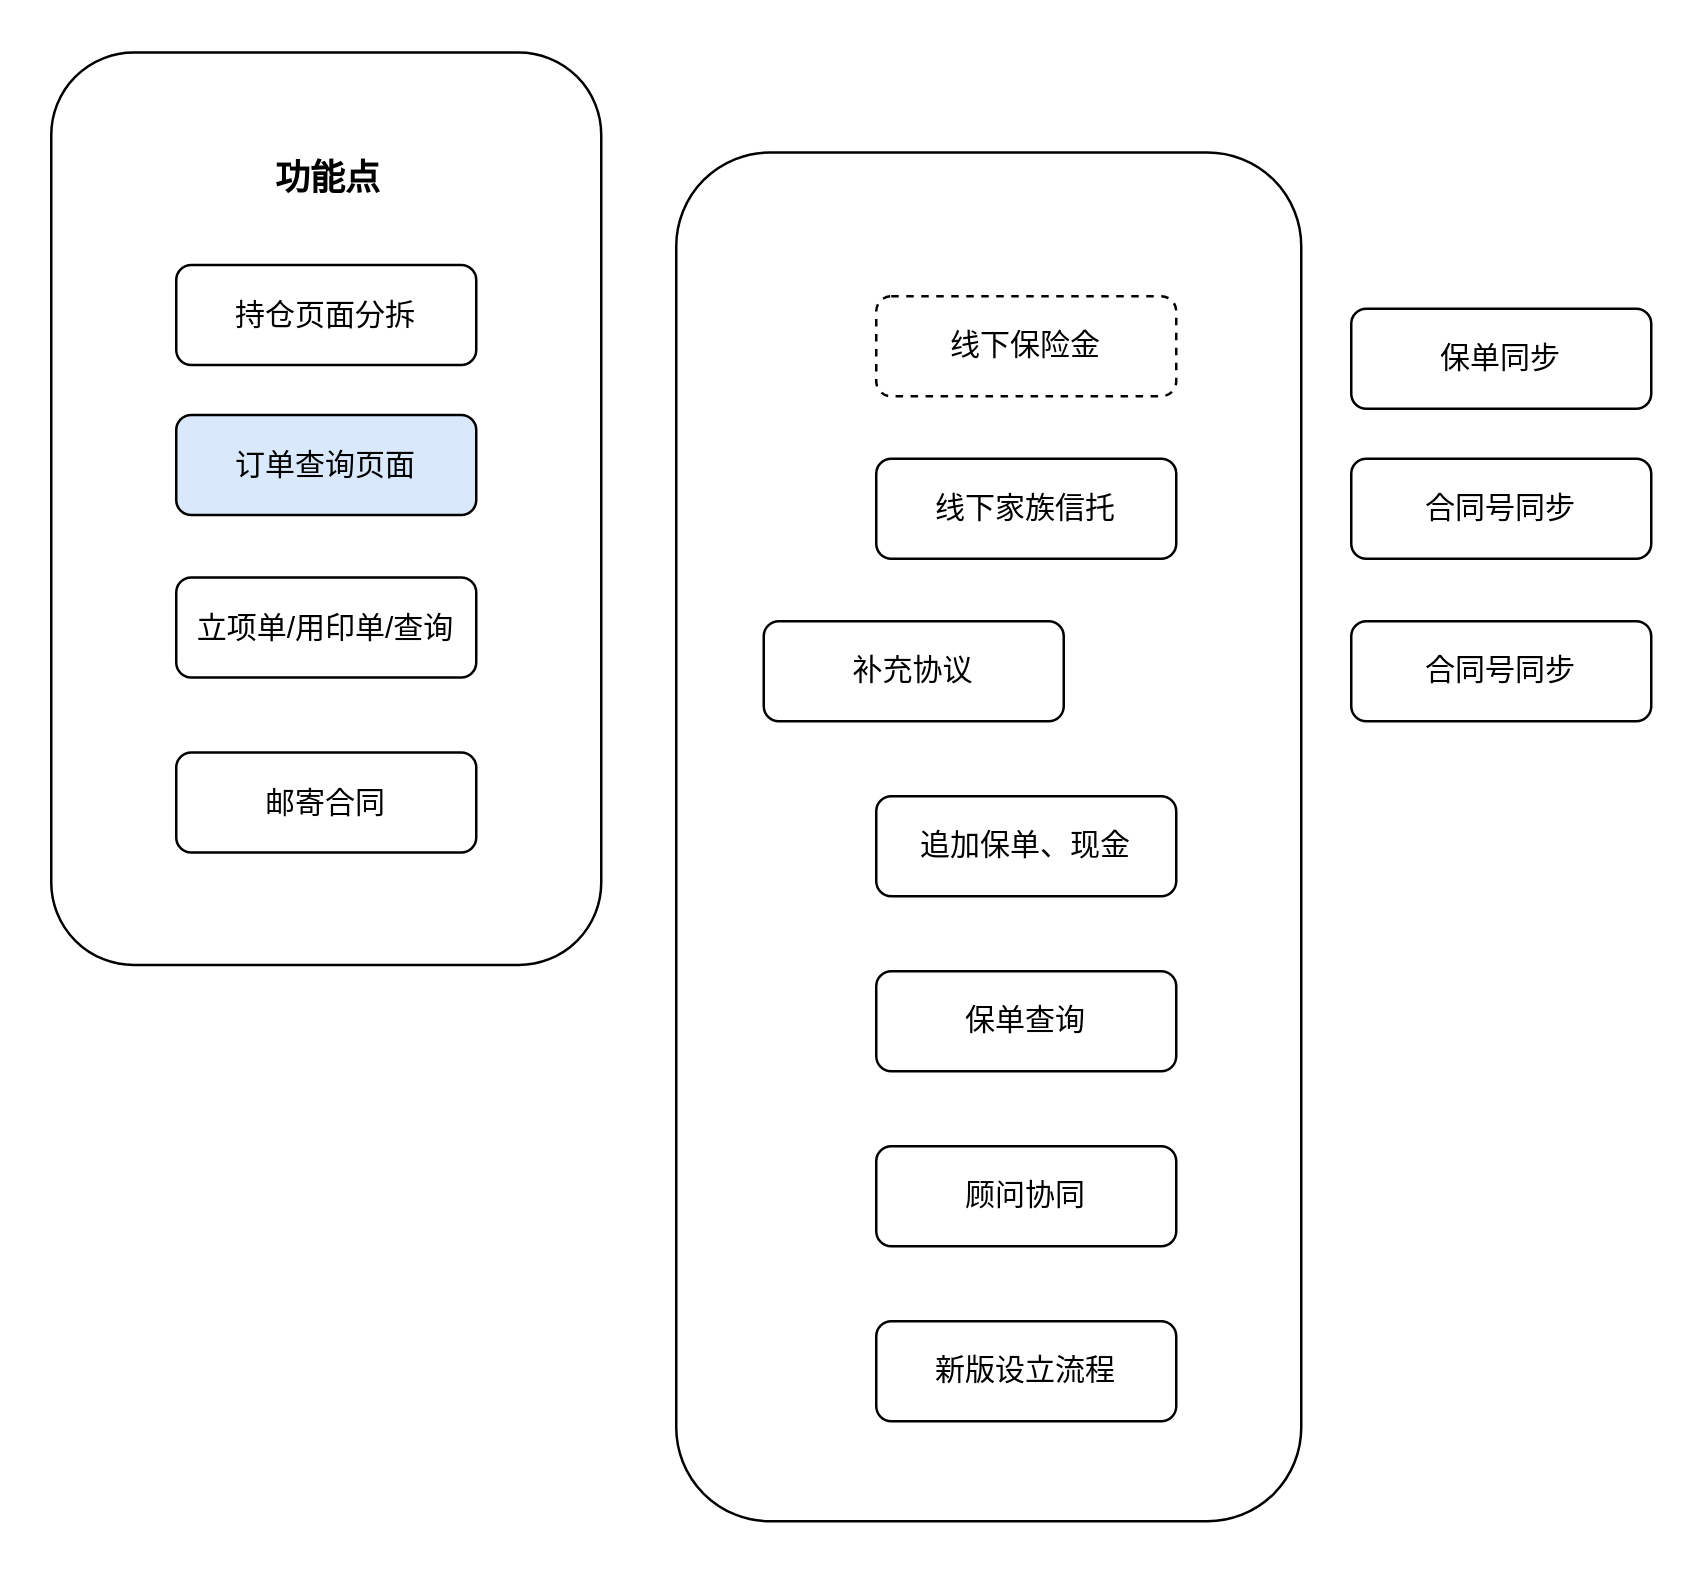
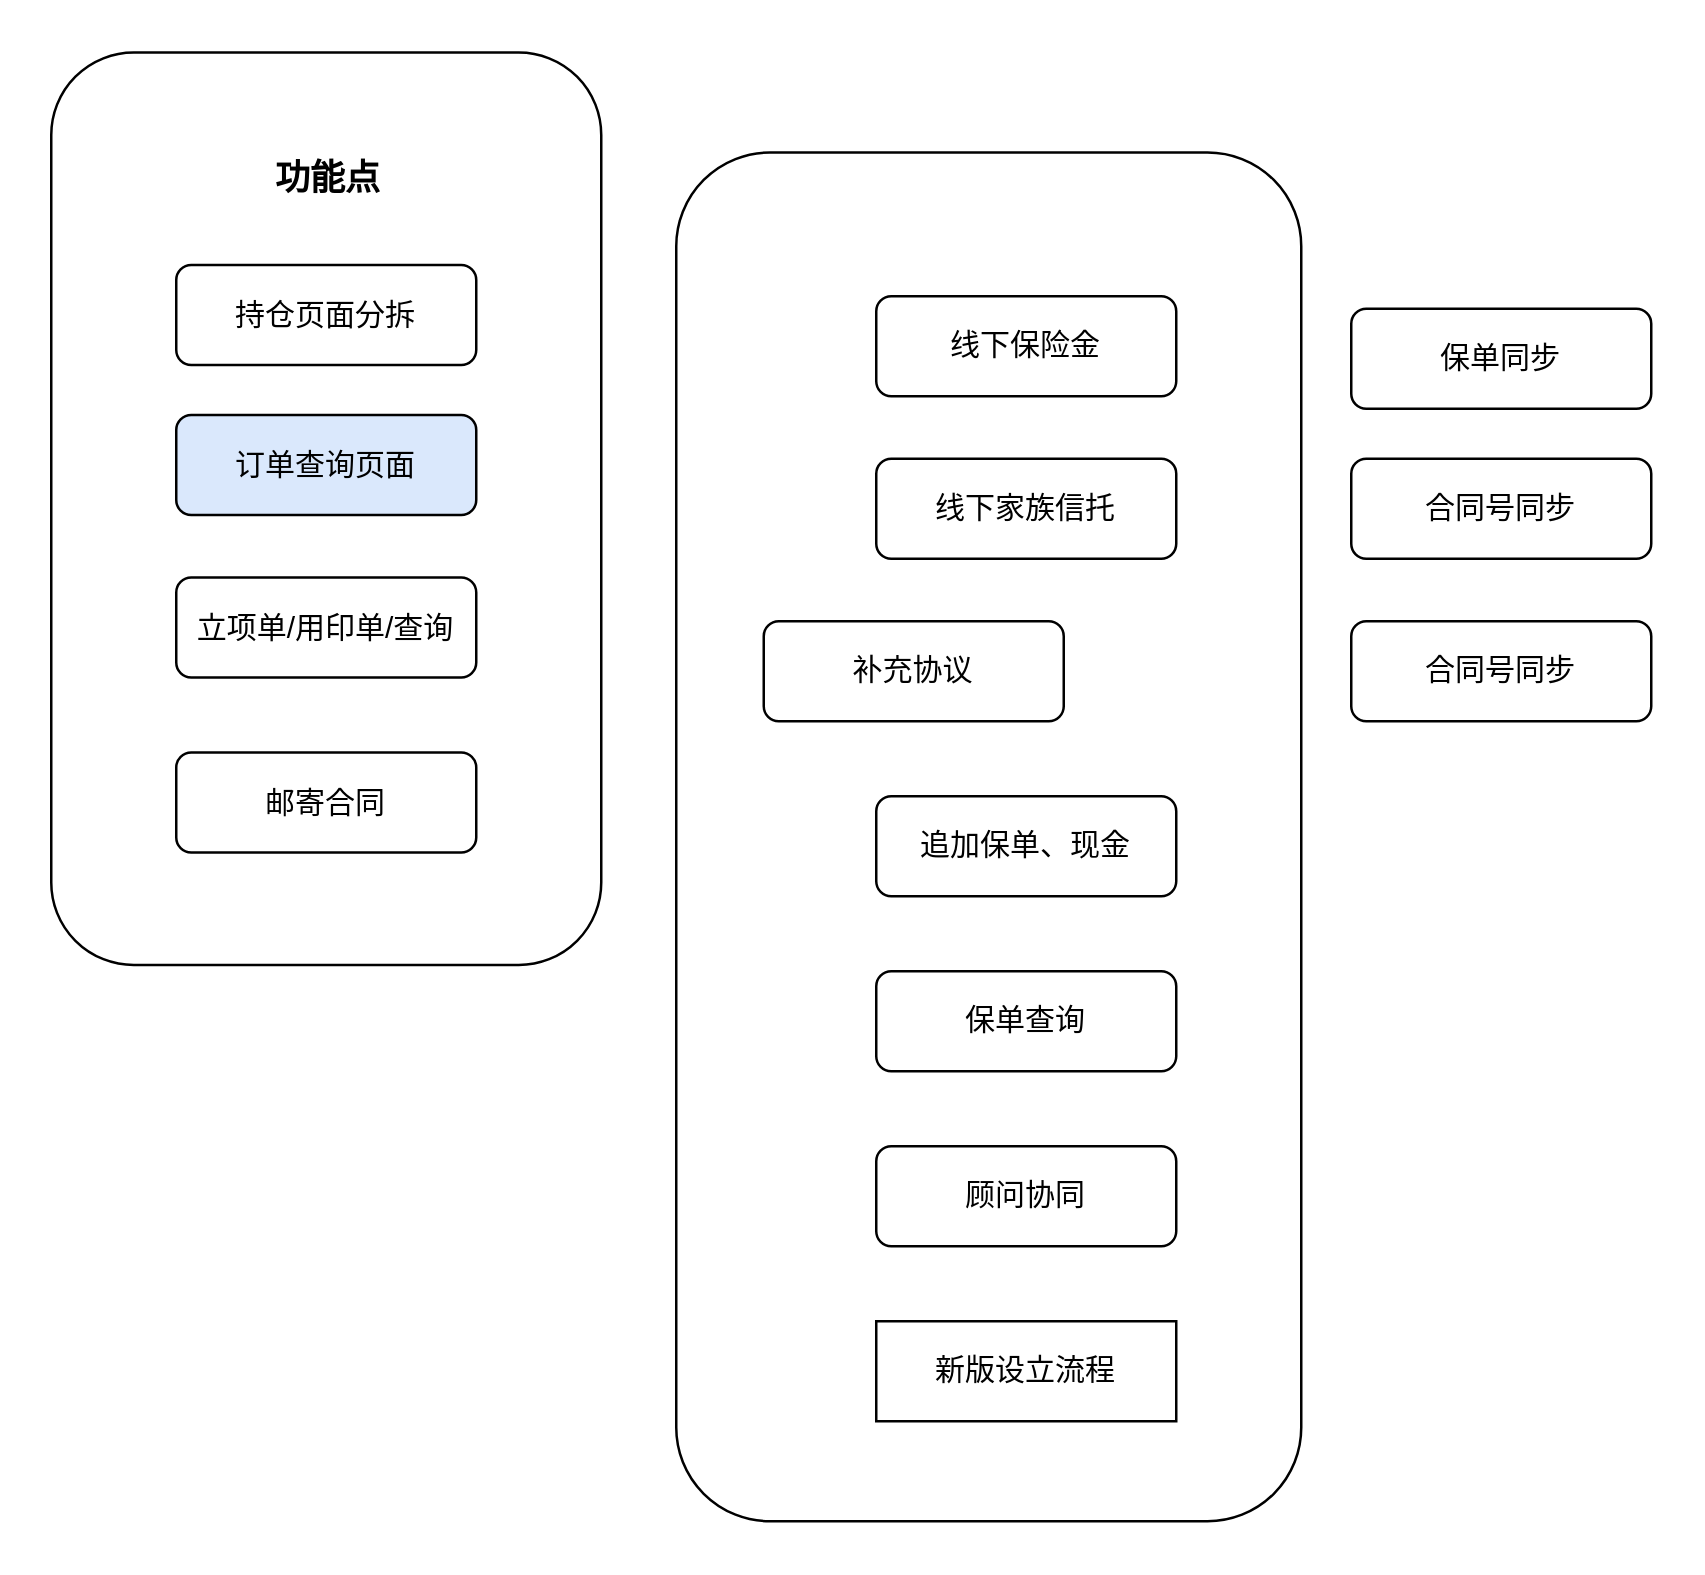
  <mxCell id="0" />
  <mxCell id="1" parent="0" />
  <mxCell id="2" value="" style="rounded=1;whiteSpace=wrap;html=1;fontSize=12;glass=0;strokeWidth=1;shadow=0;" vertex="1" parent="1"><mxGeometry x="270" y="60.5" width="250" height="547.5" as="geometry" /></mxCell>
  <mxCell id="3" value="" style="rounded=1;whiteSpace=wrap;html=1;fontSize=12;glass=0;strokeWidth=1;shadow=0;" vertex="1" parent="1"><mxGeometry x="20" y="20.5" width="220" height="365" as="geometry" /></mxCell>
  <mxCell id="4" value="持仓页面分拆" style="rounded=1;whiteSpace=wrap;html=1;fontSize=12;glass=0;strokeWidth=1;shadow=0;" vertex="1" parent="1"><mxGeometry x="70" y="105.5" width="120" height="40" as="geometry" /></mxCell>
  <mxCell id="5" value="订单查询页面" style="rounded=1;whiteSpace=wrap;html=1;fontSize=12;glass=0;strokeWidth=1;shadow=0;fillColor=#dae8fc;" vertex="1" parent="1"><mxGeometry x="70" y="165.5" width="120" height="40" as="geometry" /></mxCell>
  <mxCell id="6" value="立项单/用印单/查询" style="rounded=1;whiteSpace=wrap;html=1;fontSize=12;glass=0;strokeWidth=1;shadow=0;" vertex="1" parent="1"><mxGeometry x="70" y="230.5" width="120" height="40" as="geometry" /></mxCell>
- <mxCell id="7" value="线下保险金" style="rounded=1;whiteSpace=wrap;html=1;fontSize=12;glass=0;strokeWidth=1;shadow=0;dashed=1;" vertex="1" parent="1"><mxGeometry x="350" y="118" width="120" height="40" as="geometry" /></mxCell>
+ <mxCell id="7" value="线下保险金" style="rounded=1;whiteSpace=wrap;html=1;fontSize=12;glass=0;strokeWidth=1;shadow=0;" vertex="1" parent="1"><mxGeometry x="350" y="118" width="120" height="40" as="geometry" /></mxCell>
  <mxCell id="8" value="线下家族信托" style="rounded=1;whiteSpace=wrap;html=1;fontSize=12;glass=0;strokeWidth=1;shadow=0;" vertex="1" parent="1"><mxGeometry x="350" y="183" width="120" height="40" as="geometry" /></mxCell>
  <mxCell id="9" value="补充协议" style="rounded=1;whiteSpace=wrap;html=1;fontSize=12;glass=0;strokeWidth=1;shadow=0;" vertex="1" parent="1"><mxGeometry x="305" y="248" width="120" height="40" as="geometry" /></mxCell>
  <mxCell id="10" value="邮寄合同" style="rounded=1;whiteSpace=wrap;html=1;fontSize=12;glass=0;strokeWidth=1;shadow=0;" vertex="1" parent="1"><mxGeometry x="70" y="300.5" width="120" height="40" as="geometry" /></mxCell>
  <mxCell id="11" value="追加保单、现金" style="rounded=1;whiteSpace=wrap;html=1;fontSize=12;glass=0;strokeWidth=1;shadow=0;" vertex="1" parent="1"><mxGeometry x="350" y="318" width="120" height="40" as="geometry" /></mxCell>
  <mxCell id="12" value="保单查询" style="rounded=1;whiteSpace=wrap;html=1;fontSize=12;glass=0;strokeWidth=1;shadow=0;" vertex="1" parent="1"><mxGeometry x="350" y="388" width="120" height="40" as="geometry" /></mxCell>
  <mxCell id="13" value="顾问协同" style="rounded=1;whiteSpace=wrap;html=1;fontSize=12;glass=0;strokeWidth=1;shadow=0;" vertex="1" parent="1"><mxGeometry x="350" y="458" width="120" height="40" as="geometry" /></mxCell>
- <mxCell id="14" value="新版设立流程" style="rounded=1;whiteSpace=wrap;html=1;fontSize=12;glass=0;strokeWidth=1;shadow=0;" vertex="1" parent="1"><mxGeometry x="350" y="528" width="120" height="40" as="geometry" /></mxCell>
+ <mxCell id="14" value="新版设立流程" style="whiteSpace=wrap;html=1;fontSize=12;glass=0;strokeWidth=1;shadow=0;rounded=0;" vertex="1" parent="1"><mxGeometry x="350" y="528" width="120" height="40" as="geometry" /></mxCell>
  <mxCell id="15" value="保单同步" style="rounded=1;whiteSpace=wrap;html=1;fontSize=12;glass=0;strokeWidth=1;shadow=0;" vertex="1" parent="1"><mxGeometry x="540" y="123" width="120" height="40" as="geometry" /></mxCell>
  <mxCell id="16" value="合同号同步" style="rounded=1;whiteSpace=wrap;html=1;fontSize=12;glass=0;strokeWidth=1;shadow=0;" vertex="1" parent="1"><mxGeometry x="540" y="183" width="120" height="40" as="geometry" /></mxCell>
  <mxCell id="17" value="合同号同步" style="rounded=1;whiteSpace=wrap;html=1;fontSize=12;glass=0;strokeWidth=1;shadow=0;" vertex="1" parent="1"><mxGeometry x="540" y="248" width="120" height="40" as="geometry" /></mxCell>
  <mxCell id="18" value="&lt;font style=&quot;font-size: 14px&quot;&gt;&lt;b&gt;功能点&lt;/b&gt;&lt;/font&gt;" style="text;html=1;strokeColor=none;fillColor=none;align=center;verticalAlign=middle;whiteSpace=wrap;rounded=0;" vertex="1" parent="1"><mxGeometry x="96" y="60.5" width="70" height="20" as="geometry" /></mxCell>
